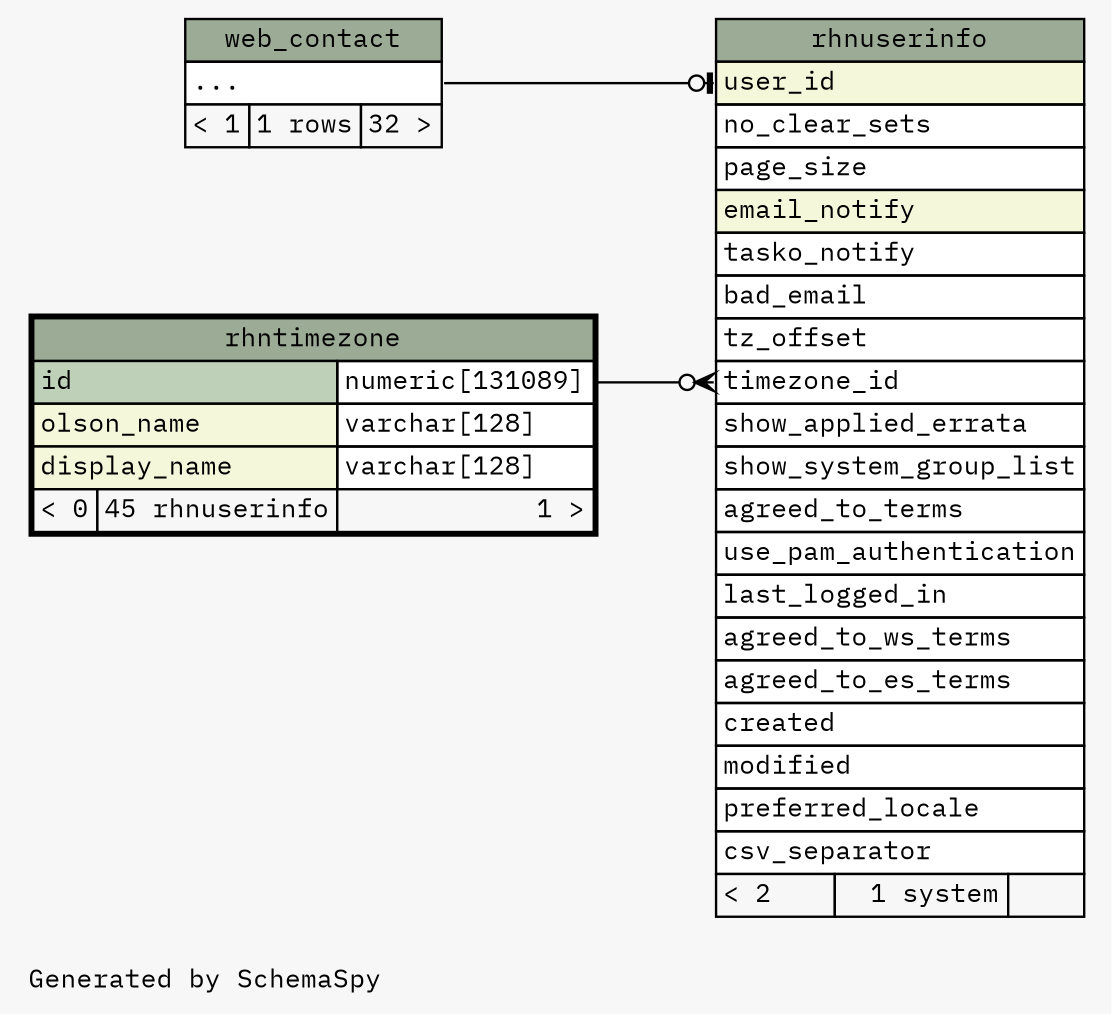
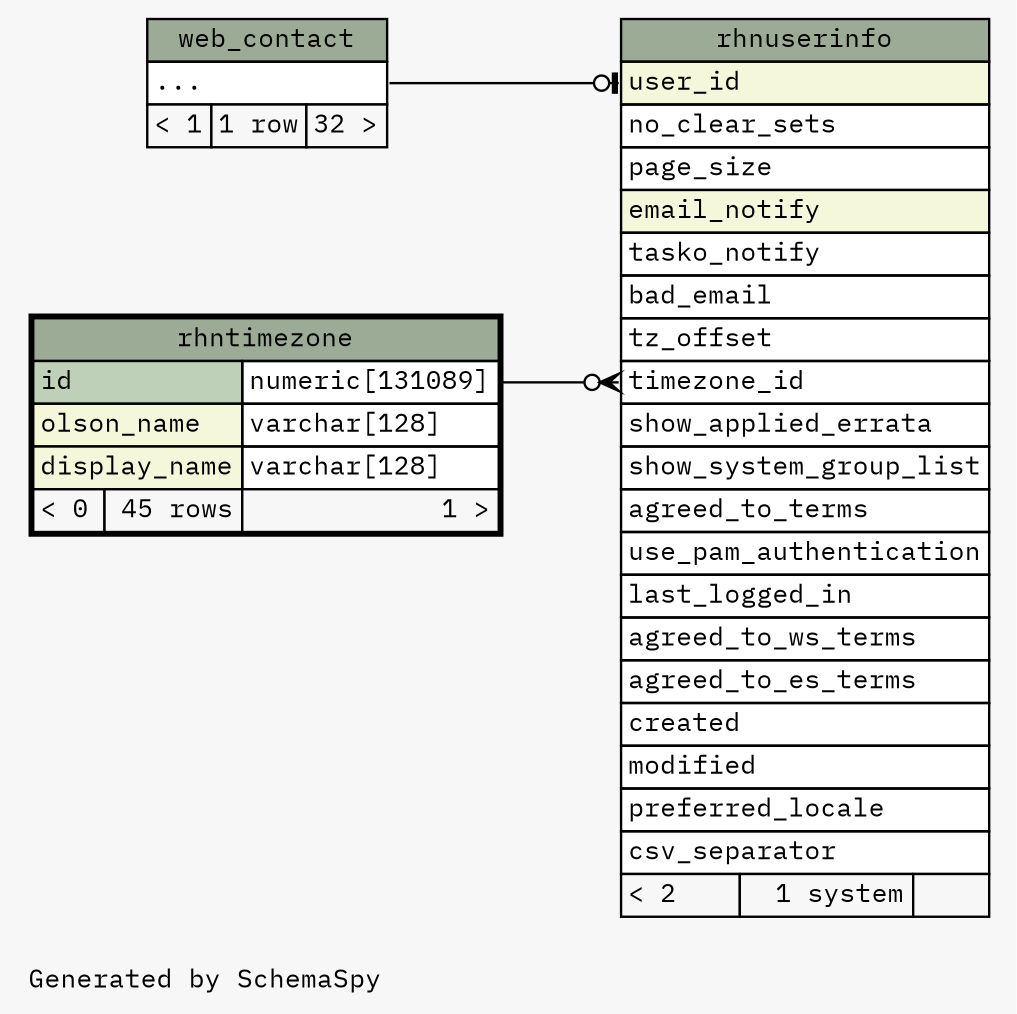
  digraph {
    bgcolor="#f7f7f7"
    fontname="IBM Plex Mono"
    fontsize=11
    label="\nGenerated by SchemaSpy"
    labeljust=l
    nodesep=0.18
    rankdir=RL
    ranksep=0.46
    node [fontname="IBM Plex Mono" fontsize=11 shape=plaintext]
    edge [arrowhead=none arrowsize=0.8 dir=back fontname="IBM Plex Mono"]
    n1 [label=<     <TABLE BORDER="0" CELLBORDER="1" CELLSPACING="0" BGCOLOR="#ffffff">       <TR><TD COLSPAN="3" BGCOLOR="#9bab96" ALIGN="CENTER">rhnuserinfo</TD></TR>       <TR><TD PORT="user_id" COLSPAN="3" BGCOLOR="#f4f7da" ALIGN="LEFT">user_id</TD></TR>       <TR><TD PORT="no_clear_sets" COLSPAN="3" ALIGN="LEFT">no_clear_sets</TD></TR>       <TR><TD PORT="page_size" COLSPAN="3" ALIGN="LEFT">page_size</TD></TR>       <TR><TD PORT="email_notify" COLSPAN="3" BGCOLOR="#f4f7da" ALIGN="LEFT">email_notify</TD></TR>       <TR><TD PORT="tasko_notify" COLSPAN="3" ALIGN="LEFT">tasko_notify</TD></TR>       <TR><TD PORT="bad_email" COLSPAN="3" ALIGN="LEFT">bad_email</TD></TR>       <TR><TD PORT="tz_offset" COLSPAN="3" ALIGN="LEFT">tz_offset</TD></TR>       <TR><TD PORT="timezone_id" COLSPAN="3" ALIGN="LEFT">timezone_id</TD></TR>       <TR><TD PORT="show_applied_errata" COLSPAN="3" ALIGN="LEFT">show_applied_errata</TD></TR>       <TR><TD PORT="show_system_group_list" COLSPAN="3" ALIGN="LEFT">show_system_group_list</TD></TR>       <TR><TD PORT="agreed_to_terms" COLSPAN="3" ALIGN="LEFT">agreed_to_terms</TD></TR>       <TR><TD PORT="use_pam_authentication" COLSPAN="3" ALIGN="LEFT">use_pam_authentication</TD></TR>       <TR><TD PORT="last_logged_in" COLSPAN="3" ALIGN="LEFT">last_logged_in</TD></TR>       <TR><TD PORT="agreed_to_ws_terms" COLSPAN="3" ALIGN="LEFT">agreed_to_ws_terms</TD></TR>       <TR><TD PORT="agreed_to_es_terms" COLSPAN="3" ALIGN="LEFT">agreed_to_es_terms</TD></TR>       <TR><TD PORT="created" COLSPAN="3" ALIGN="LEFT">created</TD></TR>       <TR><TD PORT="modified" COLSPAN="3" ALIGN="LEFT">modified</TD></TR>       <TR><TD PORT="preferred_locale" COLSPAN="3" ALIGN="LEFT">preferred_locale</TD></TR>       <TR><TD PORT="csv_separator" COLSPAN="3" ALIGN="LEFT">csv_separator</TD></TR>       <TR><TD ALIGN="LEFT" BGCOLOR="#f7f7f7">&lt; 2</TD><TD ALIGN="RIGHT" BGCOLOR="#f7f7f7">1 system</TD><TD ALIGN="RIGHT" BGCOLOR="#f7f7f7">  </TD></TR>     </TABLE>>]
-   n2 [label=<     <TABLE BORDER="2" CELLBORDER="1" CELLSPACING="0" BGCOLOR="#ffffff">       <TR><TD COLSPAN="3" BGCOLOR="#9bab96" ALIGN="CENTER">rhntimezone</TD></TR>       <TR><TD PORT="id" COLSPAN="2" BGCOLOR="#bed1b8" ALIGN="LEFT">id</TD><TD PORT="id.type" ALIGN="LEFT">numeric[131089]</TD></TR>       <TR><TD PORT="olson_name" COLSPAN="2" BGCOLOR="#f4f7da" ALIGN="LEFT">olson_name</TD><TD PORT="olson_name.type" ALIGN="LEFT">varchar[128]</TD></TR>       <TR><TD PORT="display_name" COLSPAN="2" BGCOLOR="#f4f7da" ALIGN="LEFT">display_name</TD><TD PORT="display_name.type" ALIGN="LEFT">varchar[128]</TD></TR>       <TR><TD ALIGN="LEFT" BGCOLOR="#f7f7f7">&lt; 0</TD><TD ALIGN="RIGHT" BGCOLOR="#f7f7f7">45 rhnuserinfo</TD><TD ALIGN="RIGHT" BGCOLOR="#f7f7f7">1 &gt;</TD></TR>     </TABLE>>]
-   n3 [label=<     <TABLE BORDER="0" CELLBORDER="1" CELLSPACING="0" BGCOLOR="#ffffff">       <TR><TD COLSPAN="3" BGCOLOR="#9bab96" ALIGN="CENTER">web_contact</TD></TR>       <TR><TD PORT="elipses" COLSPAN="3" ALIGN="LEFT">...</TD></TR>       <TR><TD ALIGN="LEFT" BGCOLOR="#f7f7f7">&lt; 1</TD><TD ALIGN="RIGHT" BGCOLOR="#f7f7f7">1 rows</TD><TD ALIGN="RIGHT" BGCOLOR="#f7f7f7">32 &gt;</TD></TR>     </TABLE>>]
+   n2 [label=<     <TABLE BORDER="2" CELLBORDER="1" CELLSPACING="0" BGCOLOR="#ffffff">       <TR><TD COLSPAN="3" BGCOLOR="#9bab96" ALIGN="CENTER">rhntimezone</TD></TR>       <TR><TD PORT="id" COLSPAN="2" BGCOLOR="#bed1b8" ALIGN="LEFT">id</TD><TD PORT="id.type" ALIGN="LEFT">numeric[131089]</TD></TR>       <TR><TD PORT="olson_name" COLSPAN="2" BGCOLOR="#f4f7da" ALIGN="LEFT">olson_name</TD><TD PORT="olson_name.type" ALIGN="LEFT">varchar[128]</TD></TR>       <TR><TD PORT="display_name" COLSPAN="2" BGCOLOR="#f4f7da" ALIGN="LEFT">display_name</TD><TD PORT="display_name.type" ALIGN="LEFT">varchar[128]</TD></TR>       <TR><TD ALIGN="LEFT" BGCOLOR="#f7f7f7">&lt; 0</TD><TD ALIGN="RIGHT" BGCOLOR="#f7f7f7">45 rows</TD><TD ALIGN="RIGHT" BGCOLOR="#f7f7f7">1 &gt;</TD></TR>     </TABLE>>]
+   n3 [label=<     <TABLE BORDER="0" CELLBORDER="1" CELLSPACING="0" BGCOLOR="#ffffff">       <TR><TD COLSPAN="3" BGCOLOR="#9bab96" ALIGN="CENTER">web_contact</TD></TR>       <TR><TD PORT="elipses" COLSPAN="3" ALIGN="LEFT">...</TD></TR>       <TR><TD ALIGN="LEFT" BGCOLOR="#f7f7f7">&lt; 1</TD><TD ALIGN="RIGHT" BGCOLOR="#f7f7f7">1 row</TD><TD ALIGN="RIGHT" BGCOLOR="#f7f7f7">32 &gt;</TD></TR>     </TABLE>>]
    n1 -> n2 [arrowtail=crowodot headport="id.type:e" tailport="timezone_id:w"]
    n1 -> n3 [arrowtail=teeodot headport="elipses:e" tailport="user_id:w"]
  }
